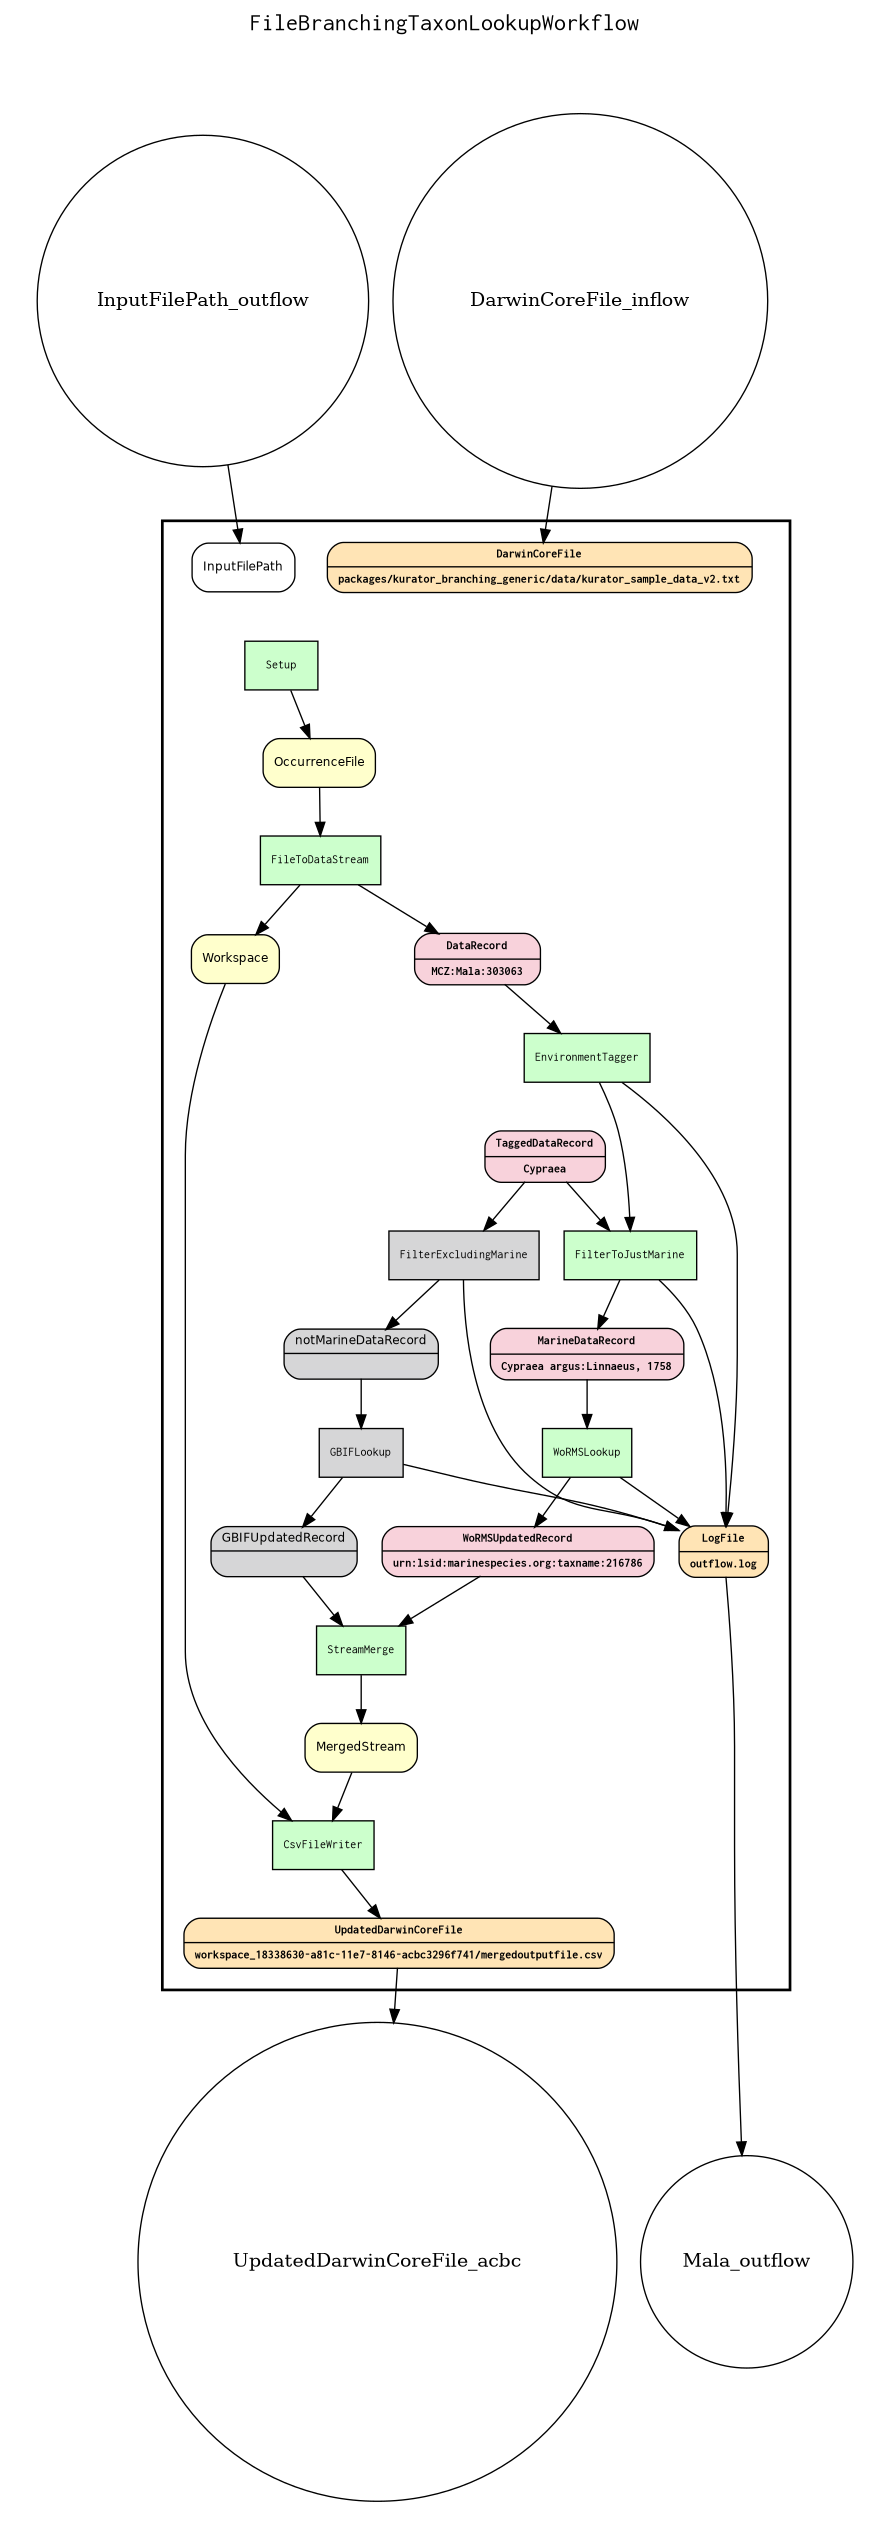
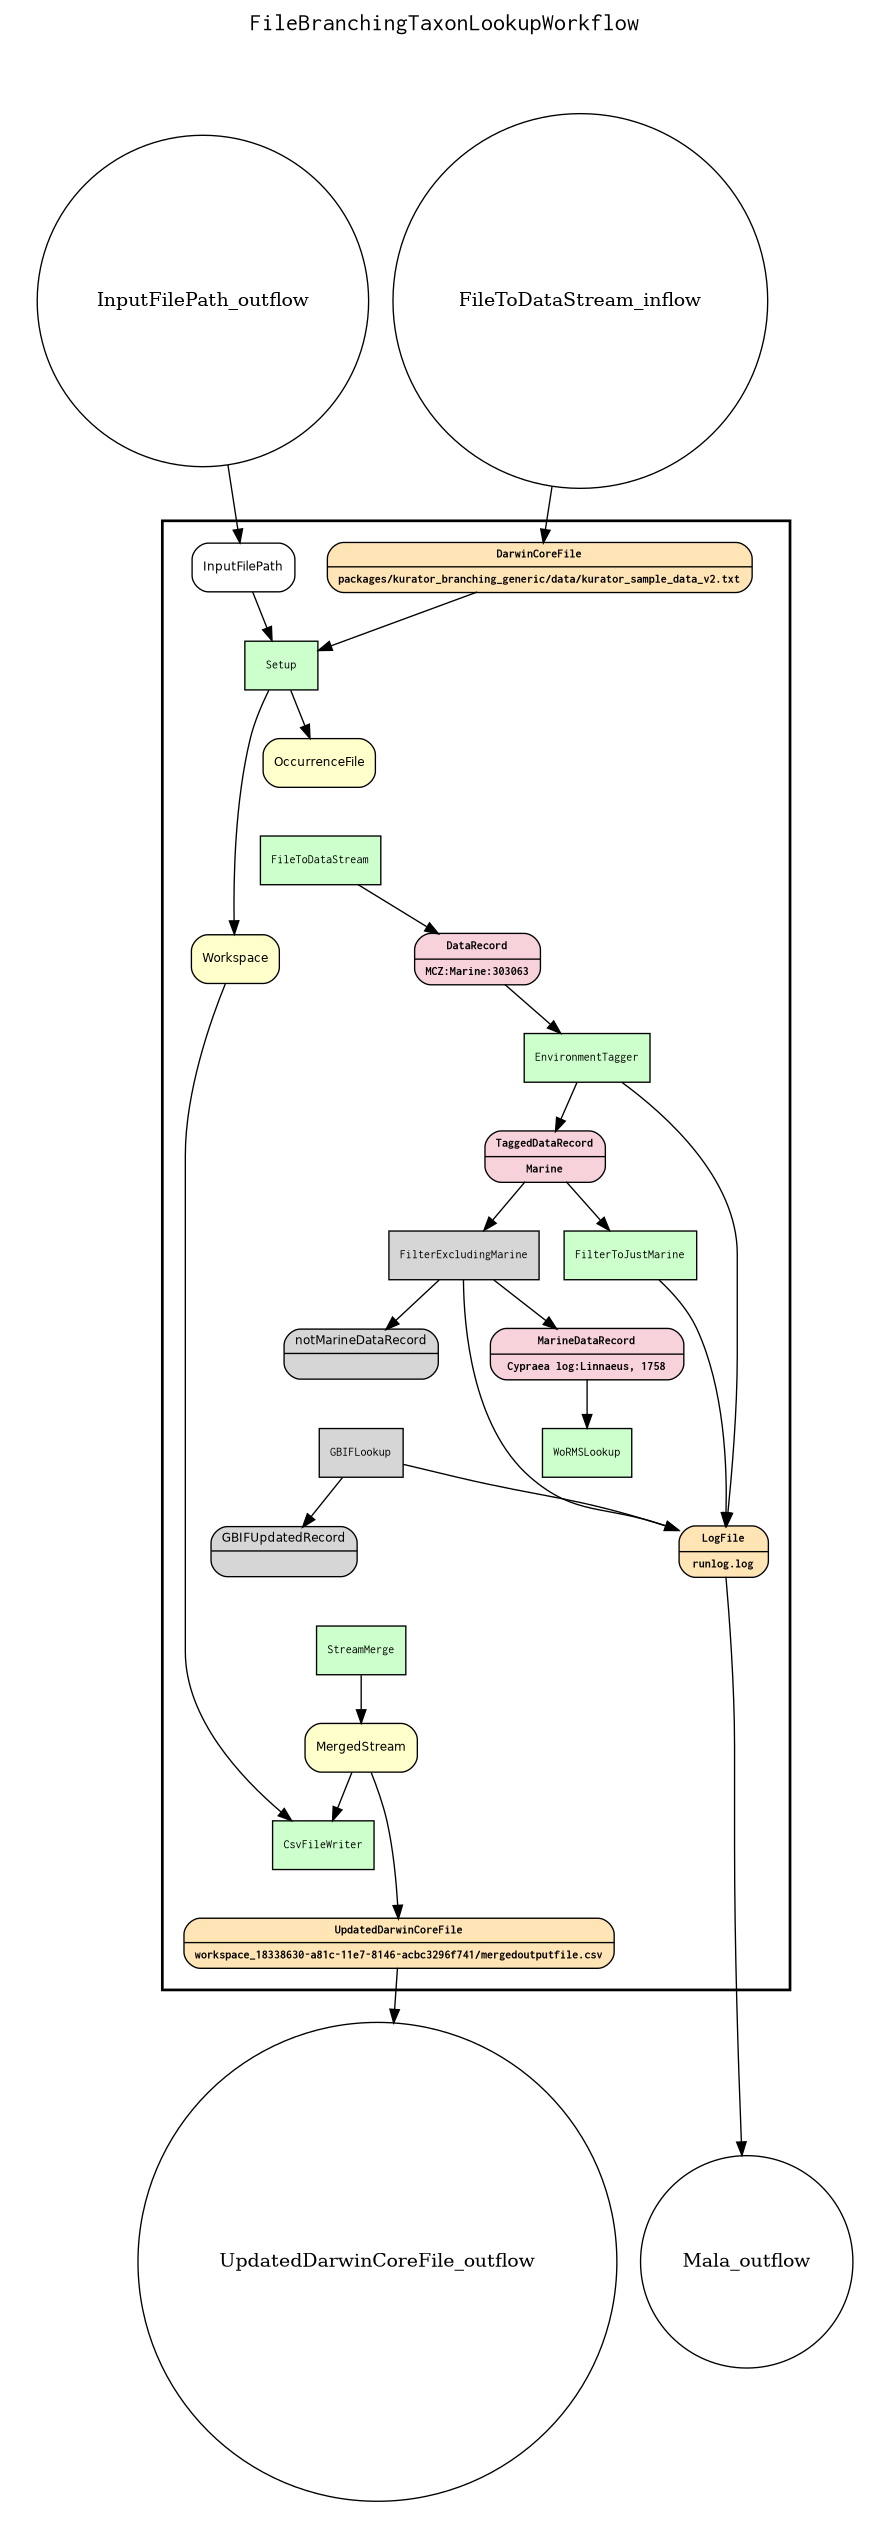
  digraph {
    fontname=Courier
    fontsize=18
    label=FileBranchingTaxonLookupWorkflow
    labelloc=t
    rankdir=TB
    node [fillcolor="#CCFFCC" fontname=Courier fontsize=9 peripheries=1 shape=box style="rounded,filled"]
    FilterExcludingMarine [fillcolor="#d6d6d7" style=filled]
    GBIFLookup [fillcolor="#d6d6d7" style=filled]
    Setup [style=filled]
    FileToDataStream [style=filled]
    EnvironmentTagger [style=filled]
    FilterToJustMarine [style=filled]
    WoRMSLookup [style=filled]
    StreamMerge [style=filled]
    CsvFileWriter [style=filled]
    n10 [fillcolor="#d6d6d7" fontname=Helvetica label="{<f0> notMarineDataRecord |<f1> \n}" rankdir=LR shape=record]
    n11 [fillcolor="#d6d6d7" fontname=Helvetica label="{<f0> GBIFUpdatedRecord |<f1>\n}" rankdir=LR shape=record]
-   n12 [fillcolor="#f8d2db" fontname="Courier-Bold" label="{<f0> DataRecord |<f1>MCZ:Mala:303063\n}" rankdir=LR shape=record]
-   n13 [fillcolor="#f8d2db" fontname="Courier-Bold" label="{<f0> TaggedDataRecord |<f1>Cypraea\n}" rankdir=LR shape=record]
-   n14 [fillcolor="#f8d2db" fontname="Courier-Bold" label="{<f0> MarineDataRecord |<f1>Cypraea argus:Linnaeus, 1758\n}" rankdir=LR shape=record]
-   n15 [fillcolor="#f8d2db" fontname="Courier-Bold" label="{<f0> WoRMSUpdatedRecord |<f1>urn:lsid:marinespecies.org:taxname:216786\n}" rankdir=LR shape=record]
+   n12 [fillcolor="#f8d2db" fontname="Courier-Bold" label="{<f0> DataRecord |<f1>MCZ:Marine:303063\n}" rankdir=LR shape=record]
+   n13 [fillcolor="#f8d2db" fontname="Courier-Bold" label="{<f0> TaggedDataRecord |<f1>Marine\n}" rankdir=LR shape=record]
+   n14 [fillcolor="#f8d2db" fontname="Courier-Bold" label="{<f0> MarineDataRecord |<f1>Cypraea log:Linnaeus, 1758\n}" rankdir=LR shape=record]
    n16 [fillcolor="#FFE4B5" fontname="Courier-Bold" label="{<f0> DarwinCoreFile |<f1>packages/kurator_branching_generic/data/kurator_sample_data_v2.txt\n}" rankdir=LR shape=record]
    Workspace [fillcolor="#FFFFCC" fontname=Helvetica]
    OccurrenceFile [fillcolor="#FFFFCC" fontname=Helvetica]
    MergedStream [fillcolor="#FFFFCC" fontname=Helvetica]
-   n20 [fillcolor="#FFE4B5" fontname="Courier-Bold" label="{<f0> LogFile |<f1>outflow.log\n}" rankdir=LR shape=record]
+   n20 [fillcolor="#FFE4B5" fontname="Courier-Bold" label="{<f0> LogFile |<f1>runlog.log\n}" rankdir=LR shape=record]
    n21 [fillcolor="#FFE4B5" fontname="Courier-Bold" label="{<f0> UpdatedDarwinCoreFile |<f1>workspace_18338630-a81c-11e7-8146-acbc3296f741/mergedoutputfile.csv\n}" rankdir=LR shape=record]
    InputFilePath [fillcolor="#FFFFFF" fontname=Helvetica]
-   DarwinCoreFile_inflow [fillcolor="#FFFFFF" shape=circle width=0.2 fontname="" fontsize="" style=""]
+   DarwinCoreFile_inflow [fillcolor="#FFFFFF" shape=circle width=0.2 label=FileToDataStream_inflow fontname="" fontsize="" style=""]
    n24 [fillcolor="#FFFFFF" label=InputFilePath_outflow shape=circle width=0.2 fontname="" fontsize="" style=""]
    n25 [fillcolor="#FFFFFF" label=Mala_outflow shape=circle width=0.2 fontname="" fontsize="" style=""]
-   UpdatedDarwinCoreFile_outflow [fillcolor="#FFFFFF" shape=circle width=0.2 label=UpdatedDarwinCoreFile_acbc fontname="" fontsize="" style=""]
+   UpdatedDarwinCoreFile_outflow [fillcolor="#FFFFFF" shape=circle width=0.2 fontname="" fontsize="" style=""]
    subgraph cluster_1 {
      color=black
      label=""
      penwidth=2
      subgraph cluster_2 {
        color=white
        label=""
        penwidth=2
        FilterExcludingMarine
        GBIFLookup
        Setup
        FileToDataStream
        EnvironmentTagger
        FilterToJustMarine
        WoRMSLookup
        StreamMerge
        CsvFileWriter
        n10
        n11
        n12
        n13
        n14
-       n15
        n16
        Workspace
        OccurrenceFile
        MergedStream
        n20
        n21
        InputFilePath
      }
    }
    subgraph cluster_3 {
      color=white
      label=""
      penwidth=2
      subgraph cluster_4 {
        color=white
        label=""
        penwidth=2
        DarwinCoreFile_inflow
        n24
      }
    }
    subgraph cluster_5 {
      color=white
      label=""
      penwidth=2
      subgraph cluster_6 {
        color=white
        label=""
        penwidth=2
        n25
        UpdatedDarwinCoreFile_outflow
      }
    }
    FilterExcludingMarine -> n10
    FilterExcludingMarine -> n20
    GBIFLookup -> n11
    GBIFLookup -> n20
-   FileToDataStream -> Workspace
+   Setup -> Workspace
    Setup -> OccurrenceFile
    FileToDataStream -> n12
-   EnvironmentTagger -> FilterToJustMarine
+   EnvironmentTagger -> n13
    EnvironmentTagger -> n20
-   FilterToJustMarine -> n14
+   FilterExcludingMarine -> n14
    FilterToJustMarine -> n20
-   WoRMSLookup -> n15
-   WoRMSLookup -> n20
    StreamMerge -> MergedStream
-   CsvFileWriter -> n21
-   n10 -> GBIFLookup
-   n11 -> StreamMerge
+   MergedStream -> n21
    n12 -> EnvironmentTagger
    n13 -> FilterExcludingMarine
    n13 -> FilterToJustMarine
    n14 -> WoRMSLookup
-   n15 -> StreamMerge
+   n16 -> Setup
    Workspace -> CsvFileWriter
-   OccurrenceFile -> FileToDataStream
    MergedStream -> CsvFileWriter
    n20 -> n25
    n21 -> UpdatedDarwinCoreFile_outflow
+   InputFilePath -> Setup
    DarwinCoreFile_inflow -> n16
    n24 -> InputFilePath
  }
